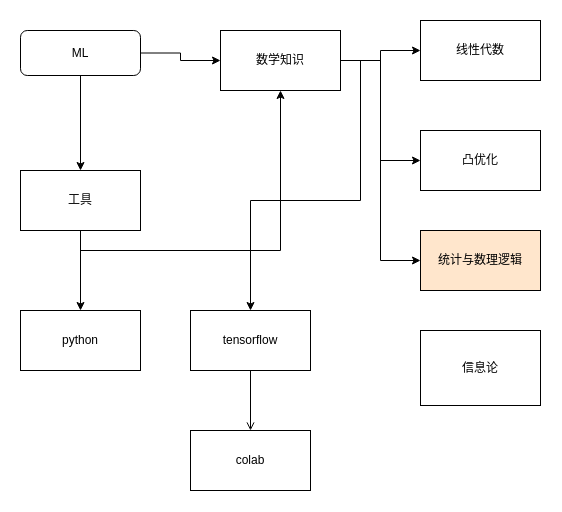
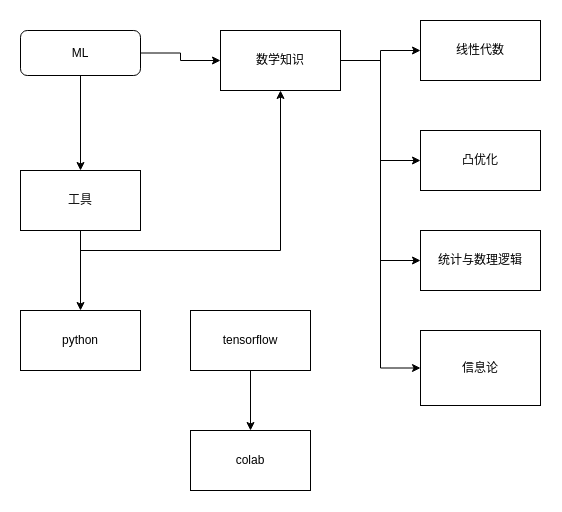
  <mxCell id="0" />
  <mxCell id="1" parent="0" />
  <mxCell id="2" value="" style="edgeStyle=orthogonalEdgeStyle;rounded=0;orthogonalLoop=1;jettySize=auto;html=1;" edge="1" parent="1" source="4" target="13"><mxGeometry relative="1" as="geometry" /></mxCell>
  <mxCell id="3" value="" style="edgeStyle=orthogonalEdgeStyle;rounded=0;orthogonalLoop=1;jettySize=auto;html=1;" edge="1" parent="1" source="4" target="7"><mxGeometry relative="1" as="geometry" /></mxCell>
  <mxCell id="4" value="ML" style="rounded=1;whiteSpace=wrap;html=1;" vertex="1" parent="1"><mxGeometry x="20" y="30" width="120" height="45" as="geometry" /></mxCell>
  <mxCell id="5" value="" style="edgeStyle=orthogonalEdgeStyle;rounded=0;orthogonalLoop=1;jettySize=auto;html=1;" edge="1" parent="1" source="7" target="8"><mxGeometry relative="1" as="geometry" /></mxCell>
  <mxCell id="6" style="edgeStyle=orthogonalEdgeStyle;rounded=0;orthogonalLoop=1;jettySize=auto;html=1;exitX=0.5;exitY=1;exitDx=0;exitDy=0;" edge="1" parent="1" source="7" target="13"><mxGeometry relative="1" as="geometry" /></mxCell>
  <mxCell id="7" value="工具" style="rounded=0;whiteSpace=wrap;html=1;" vertex="1" parent="1"><mxGeometry x="20" y="170" width="120" height="60" as="geometry" /></mxCell>
  <mxCell id="8" value="python" style="rounded=0;whiteSpace=wrap;html=1;" vertex="1" parent="1"><mxGeometry x="20" y="310" width="120" height="60" as="geometry" /></mxCell>
  <mxCell id="9" value="" style="edgeStyle=orthogonalEdgeStyle;rounded=0;orthogonalLoop=1;jettySize=auto;html=1;" edge="1" parent="1" source="13" target="14"><mxGeometry relative="1" as="geometry" /></mxCell>
  <mxCell id="10" style="edgeStyle=orthogonalEdgeStyle;rounded=0;orthogonalLoop=1;jettySize=auto;html=1;exitX=1;exitY=0.5;exitDx=0;exitDy=0;entryX=0;entryY=0.5;entryDx=0;entryDy=0;" edge="1" parent="1" source="13" target="15"><mxGeometry relative="1" as="geometry"><mxPoint x="350" y="180" as="targetPoint" /></mxGeometry></mxCell>
  <mxCell id="11" style="edgeStyle=orthogonalEdgeStyle;rounded=0;orthogonalLoop=1;jettySize=auto;html=1;exitX=1;exitY=0.5;exitDx=0;exitDy=0;entryX=0;entryY=0.5;entryDx=0;entryDy=0;" edge="1" parent="1" source="13" target="16"><mxGeometry relative="1" as="geometry" /></mxCell>
- <mxCell id="12" style="edgeStyle=orthogonalEdgeStyle;rounded=0;orthogonalLoop=1;jettySize=auto;html=1;exitX=1;exitY=0.5;exitDx=0;exitDy=0;" edge="1" parent="1" source="13" target="20"><mxGeometry relative="1" as="geometry" /></mxCell>
+ <mxCell id="12" style="edgeStyle=orthogonalEdgeStyle;rounded=0;orthogonalLoop=1;jettySize=auto;html=1;exitX=1;exitY=0.5;exitDx=0;exitDy=0;entryX=0;entryY=0.5;entryDx=0;entryDy=0;" edge="1" parent="1" source="13" target="17"><mxGeometry relative="1" as="geometry" /></mxCell>
  <mxCell id="13" value="数学知识" style="rounded=0;whiteSpace=wrap;html=1;" vertex="1" parent="1"><mxGeometry x="220" y="30" width="120" height="60" as="geometry" /></mxCell>
  <mxCell id="14" value="线性代数" style="rounded=0;whiteSpace=wrap;html=1;" vertex="1" parent="1"><mxGeometry x="420" y="20" width="120" height="60" as="geometry" /></mxCell>
  <mxCell id="15" value="凸优化" style="rounded=0;whiteSpace=wrap;html=1;" vertex="1" parent="1"><mxGeometry x="420" y="130" width="120" height="60" as="geometry" /></mxCell>
- <mxCell id="16" value="统计与数理逻辑" style="rounded=0;whiteSpace=wrap;html=1;fillColor=#ffe6cc;" vertex="1" parent="1"><mxGeometry x="420" y="230" width="120" height="60" as="geometry" /></mxCell>
+ <mxCell id="16" value="统计与数理逻辑" style="rounded=0;whiteSpace=wrap;html=1;" vertex="1" parent="1"><mxGeometry x="420" y="230" width="120" height="60" as="geometry" /></mxCell>
  <mxCell id="17" value="信息论" style="rounded=0;whiteSpace=wrap;html=1;" vertex="1" parent="1"><mxGeometry x="420" y="330" width="120" height="75" as="geometry" /></mxCell>
  <mxCell id="18" value="colab" style="rounded=0;whiteSpace=wrap;html=1;" vertex="1" parent="1"><mxGeometry x="190" y="430" width="120" height="60" as="geometry" /></mxCell>
- <mxCell id="19" style="edgeStyle=orthogonalEdgeStyle;rounded=0;orthogonalLoop=1;jettySize=auto;html=1;exitX=0.5;exitY=1;exitDx=0;exitDy=0;entryX=0.5;entryY=0;entryDx=0;entryDy=0;endArrow=open;" edge="1" parent="1" source="20" target="18"><mxGeometry relative="1" as="geometry" /></mxCell>
+ <mxCell id="19" style="edgeStyle=orthogonalEdgeStyle;rounded=0;orthogonalLoop=1;jettySize=auto;html=1;exitX=0.5;exitY=1;exitDx=0;exitDy=0;entryX=0.5;entryY=0;entryDx=0;entryDy=0;" edge="1" parent="1" source="20" target="18"><mxGeometry relative="1" as="geometry" /></mxCell>
  <mxCell id="20" value="tensorflow" style="rounded=0;whiteSpace=wrap;html=1;" vertex="1" parent="1"><mxGeometry x="190" y="310" width="120" height="60" as="geometry" /></mxCell>
